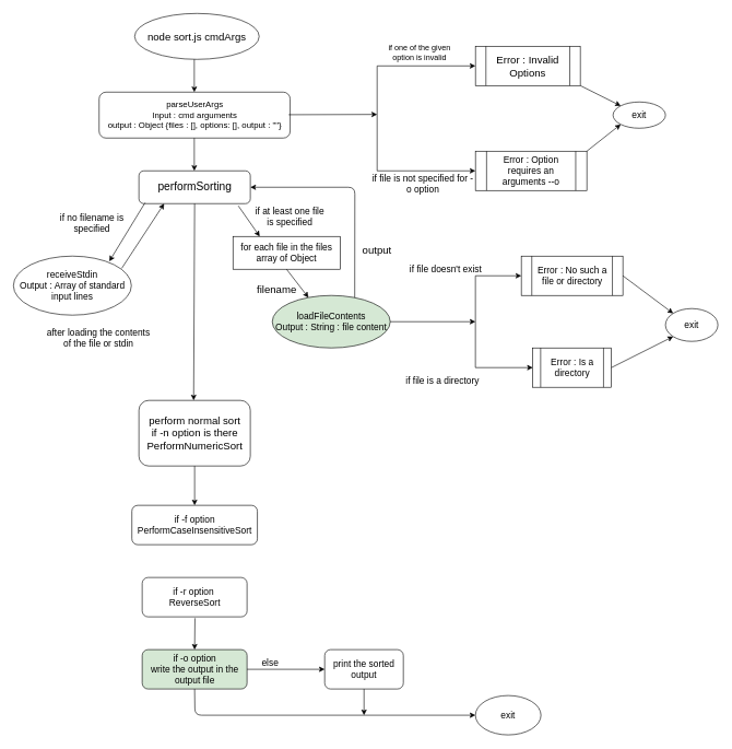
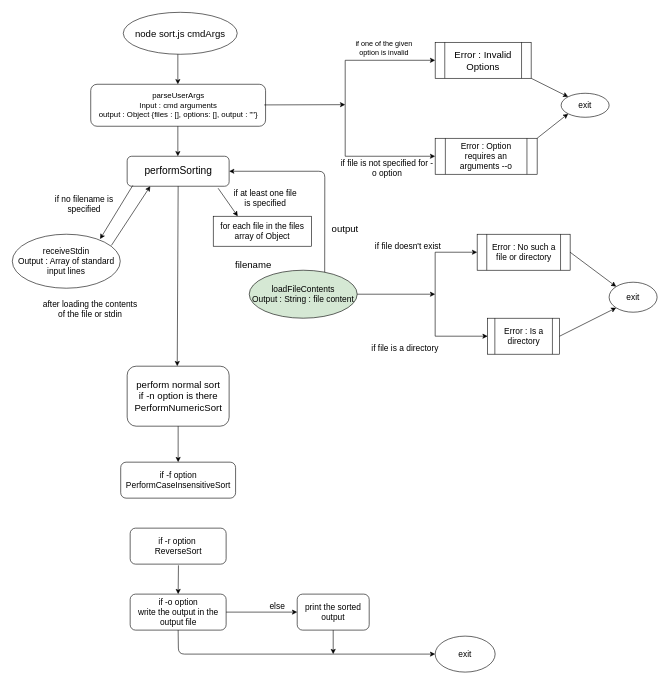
  <mxCell id="0" />
  <mxCell id="1" parent="0" />
  <mxCell id="2" value="node sort.js cmdArgs" style="ellipse;whiteSpace=wrap;html=1;fontSize=16;" vertex="1" parent="1"><mxGeometry x="205" y="20" width="190" height="70" as="geometry" /></mxCell>
  <mxCell id="3" value="" style="endArrow=classic;html=1;fontSize=16;" edge="1" parent="1"><mxGeometry width="50" height="50" relative="1" as="geometry"><mxPoint x="296" y="90" as="sourcePoint" /><mxPoint x="296" y="140" as="targetPoint" /></mxGeometry></mxCell>
  <mxCell id="4" value="parseUserArgs&lt;br style=&quot;font-size: 13px;&quot;&gt;Input : cmd arguments&lt;br style=&quot;font-size: 13px;&quot;&gt;output : Object {files : [], options: [], output : &quot;&quot;}" style="rounded=1;whiteSpace=wrap;html=1;fontSize=13;" vertex="1" parent="1"><mxGeometry x="150.75" y="140" width="291.5" height="70" as="geometry" /></mxCell>
  <mxCell id="5" value="Error : Invalid Options" style="shape=process;whiteSpace=wrap;html=1;backgroundOutline=1;fontSize=16;" vertex="1" parent="1"><mxGeometry x="725" y="70" width="160" height="60" as="geometry" /></mxCell>
  <mxCell id="6" value="if one of the given option is invalid" style="text;html=1;strokeColor=none;fillColor=none;align=center;verticalAlign=middle;whiteSpace=wrap;rounded=0;fontSize=12;" vertex="1" parent="1"><mxGeometry x="575" y="70" width="130" height="20" as="geometry" /></mxCell>
  <mxCell id="7" value="" style="endArrow=classic;html=1;fontSize=12;" edge="1" parent="1"><mxGeometry width="50" height="50" relative="1" as="geometry"><mxPoint x="440" y="174.41" as="sourcePoint" /><mxPoint x="575" y="174" as="targetPoint" /></mxGeometry></mxCell>
  <mxCell id="8" value="" style="endArrow=classic;html=1;fontSize=12;" edge="1" parent="1"><mxGeometry width="50" height="50" relative="1" as="geometry"><mxPoint x="296" y="210" as="sourcePoint" /><mxPoint x="296" y="260" as="targetPoint" /></mxGeometry></mxCell>
  <mxCell id="9" value="performSorting" style="rounded=1;whiteSpace=wrap;html=1;fontSize=17;" vertex="1" parent="1"><mxGeometry x="211.5" y="260" width="170" height="50" as="geometry" /></mxCell>
  <mxCell id="10" value="Error : No such a file or directory" style="shape=process;whiteSpace=wrap;html=1;backgroundOutline=1;fontSize=14;" vertex="1" parent="1"><mxGeometry x="795" y="390" width="155" height="60" as="geometry" /></mxCell>
  <mxCell id="11" value="Error : Is a directory" style="shape=process;whiteSpace=wrap;html=1;backgroundOutline=1;fontSize=14;" vertex="1" parent="1"><mxGeometry x="812.5" y="530" width="120" height="60" as="geometry" /></mxCell>
  <mxCell id="12" value="if file doesn't exist" style="text;html=1;strokeColor=none;fillColor=none;align=center;verticalAlign=middle;whiteSpace=wrap;rounded=0;fontSize=14;" vertex="1" parent="1"><mxGeometry x="605" y="400" width="150" height="20" as="geometry" /></mxCell>
  <mxCell id="13" value="if file is a directory" style="text;html=1;strokeColor=none;fillColor=none;align=center;verticalAlign=middle;whiteSpace=wrap;rounded=0;fontSize=14;" vertex="1" parent="1"><mxGeometry x="615" y="570" width="120" height="20" as="geometry" /></mxCell>
  <mxCell id="14" value="receiveStdin&lt;br&gt;Output : Array of standard input lines" style="ellipse;whiteSpace=wrap;html=1;fontSize=14;" vertex="1" parent="1"><mxGeometry x="20" y="390" width="180" height="90" as="geometry" /></mxCell>
  <mxCell id="15" value="if no filename is specified" style="text;html=1;strokeColor=none;fillColor=none;align=center;verticalAlign=middle;whiteSpace=wrap;rounded=0;fontSize=14;" vertex="1" parent="1"><mxGeometry x="80" y="330" width="120" height="20" as="geometry" /></mxCell>
  <mxCell id="16" value="" style="endArrow=classic;html=1;fontSize=14;exitX=0.918;exitY=0.207;exitDx=0;exitDy=0;exitPerimeter=0;" edge="1" parent="1" source="14"><mxGeometry width="50" height="50" relative="1" as="geometry"><mxPoint x="200" y="360" as="sourcePoint" /><mxPoint x="250" y="310" as="targetPoint" /></mxGeometry></mxCell>
  <mxCell id="17" value="" style="endArrow=classic;html=1;fontSize=14;exitX=0.055;exitY=0.972;exitDx=0;exitDy=0;entryX=0.813;entryY=0.089;entryDx=0;entryDy=0;entryPerimeter=0;exitPerimeter=0;" edge="1" parent="1" source="9" target="14"><mxGeometry width="50" height="50" relative="1" as="geometry"><mxPoint x="235" y="390" as="sourcePoint" /><mxPoint x="285" y="340" as="targetPoint" /></mxGeometry></mxCell>
  <mxCell id="18" value="loadFileContents&lt;br&gt;Output : String : file content" style="ellipse;whiteSpace=wrap;html=1;fontSize=14;fillColor=#d5e8d4;" vertex="1" parent="1"><mxGeometry x="415" y="450" width="180" height="80" as="geometry" /></mxCell>
  <mxCell id="19" value="for each file in the files array of Object" style="rounded=0;whiteSpace=wrap;html=1;fontSize=14;" vertex="1" parent="1"><mxGeometry x="355" y="360" width="163.5" height="50" as="geometry" /></mxCell>
  <mxCell id="20" value="" style="endArrow=classic;html=1;fontSize=14;exitX=0.892;exitY=1.066;exitDx=0;exitDy=0;exitPerimeter=0;entryX=0.25;entryY=0;entryDx=0;entryDy=0;" edge="1" parent="1" source="9" target="19"><mxGeometry width="50" height="50" relative="1" as="geometry"><mxPoint x="-85" y="680" as="sourcePoint" /><mxPoint x="-35" y="630" as="targetPoint" /></mxGeometry></mxCell>
- <mxCell id="21" value="" style="endArrow=classic;html=1;fontSize=14;exitX=0.5;exitY=1;exitDx=0;exitDy=0;entryX=0.307;entryY=0.041;entryDx=0;entryDy=0;entryPerimeter=0;" edge="1" parent="1" source="19" target="18"><mxGeometry width="50" height="50" relative="1" as="geometry"><mxPoint x="-85" y="680" as="sourcePoint" /><mxPoint x="-35" y="630" as="targetPoint" /></mxGeometry></mxCell>
  <mxCell id="22" value="if at least one file is specified" style="text;html=1;strokeColor=none;fillColor=none;align=center;verticalAlign=middle;whiteSpace=wrap;rounded=0;fontSize=14;" vertex="1" parent="1"><mxGeometry x="381.5" y="320" width="120" height="20" as="geometry" /></mxCell>
  <mxCell id="23" value="" style="endArrow=classic;html=1;fontSize=14;entryX=0;entryY=0.5;entryDx=0;entryDy=0;" edge="1" parent="1" target="10"><mxGeometry width="50" height="50" relative="1" as="geometry"><mxPoint x="725" y="420" as="sourcePoint" /><mxPoint x="-35" y="630" as="targetPoint" /></mxGeometry></mxCell>
  <mxCell id="24" value="" style="endArrow=classic;html=1;fontSize=14;entryX=0;entryY=0.5;entryDx=0;entryDy=0;" edge="1" parent="1" target="11"><mxGeometry width="50" height="50" relative="1" as="geometry"><mxPoint x="725" y="560" as="sourcePoint" /><mxPoint x="-35" y="680" as="targetPoint" /></mxGeometry></mxCell>
  <mxCell id="25" value="exit" style="ellipse;whiteSpace=wrap;html=1;fontSize=14;" vertex="1" parent="1"><mxGeometry x="935" y="155" width="80" height="40" as="geometry" /></mxCell>
  <mxCell id="26" value="" style="endArrow=classic;html=1;fontSize=14;exitX=0.5;exitY=1;exitDx=0;exitDy=0;" edge="1" parent="1" source="9"><mxGeometry width="50" height="50" relative="1" as="geometry"><mxPoint x="15" y="620" as="sourcePoint" /><mxPoint x="295" y="610" as="targetPoint" /></mxGeometry></mxCell>
  <mxCell id="27" value="" style="endArrow=classic;html=1;fontSize=14;exitX=0.699;exitY=0.041;exitDx=0;exitDy=0;exitPerimeter=0;entryX=1;entryY=0.5;entryDx=0;entryDy=0;" edge="1" parent="1" source="18" target="9"><mxGeometry width="50" height="50" relative="1" as="geometry"><mxPoint x="468.5" y="680" as="sourcePoint" /><mxPoint x="518.5" y="630" as="targetPoint" /><Array as="points"><mxPoint x="541" y="285" /></Array></mxGeometry></mxCell>
  <mxCell id="28" value="after loading the contents of the file or stdin" style="text;html=1;strokeColor=none;fillColor=none;align=center;verticalAlign=middle;whiteSpace=wrap;rounded=0;fontSize=14;" vertex="1" parent="1"><mxGeometry x="70" y="505" width="160" height="20" as="geometry" /></mxCell>
  <mxCell id="29" value="perform normal sort &lt;br style=&quot;font-size: 16px;&quot;&gt;if -n option is there&lt;br style=&quot;font-size: 16px;&quot;&gt;PerformNumericSort" style="rounded=1;whiteSpace=wrap;html=1;fontSize=16;" vertex="1" parent="1"><mxGeometry x="211.5" y="610" width="170" height="100" as="geometry" /></mxCell>
  <mxCell id="30" value="if -f option&lt;br&gt;PerformCaseInsensitiveSort" style="rounded=1;whiteSpace=wrap;html=1;fontSize=14;" vertex="1" parent="1"><mxGeometry x="200.75" y="770" width="191.5" height="60" as="geometry" /></mxCell>
  <mxCell id="31" value="" style="endArrow=classic;html=1;fontSize=14;exitX=0.5;exitY=1;exitDx=0;exitDy=0;entryX=0.5;entryY=0;entryDx=0;entryDy=0;" edge="1" parent="1" source="29" target="30"><mxGeometry width="50" height="50" relative="1" as="geometry"><mxPoint x="25" y="970" as="sourcePoint" /><mxPoint x="75" y="990" as="targetPoint" /></mxGeometry></mxCell>
  <mxCell id="32" value="if -r option&amp;nbsp;&lt;br&gt;ReverseSort" style="rounded=1;whiteSpace=wrap;html=1;fontSize=14;" vertex="1" parent="1"><mxGeometry x="216.5" y="880" width="160" height="60" as="geometry" /></mxCell>
- <mxCell id="33" value="if -o option&lt;br&gt;write the output in the output file" style="rounded=1;whiteSpace=wrap;html=1;fontSize=14;fillColor=#d5e8d4;" vertex="1" parent="1"><mxGeometry x="216.5" y="990" width="160" height="60" as="geometry" /></mxCell>
+ <mxCell id="33" value="if -o option&lt;br&gt;write the output in the output file" style="rounded=1;whiteSpace=wrap;html=1;fontSize=14;" vertex="1" parent="1"><mxGeometry x="216.5" y="990" width="160" height="60" as="geometry" /></mxCell>
  <mxCell id="34" value="" style="endArrow=classic;html=1;fontSize=14;entryX=0.5;entryY=0;entryDx=0;entryDy=0;" edge="1" parent="1" target="33"><mxGeometry width="50" height="50" relative="1" as="geometry"><mxPoint x="297" y="942" as="sourcePoint" /><mxPoint x="75" y="1070" as="targetPoint" /></mxGeometry></mxCell>
  <mxCell id="35" value="" style="endArrow=classic;html=1;fontSize=14;exitX=1;exitY=0.5;exitDx=0;exitDy=0;" edge="1" parent="1" source="33"><mxGeometry width="50" height="50" relative="1" as="geometry"><mxPoint x="25" y="1120" as="sourcePoint" /><mxPoint x="495" y="1020" as="targetPoint" /></mxGeometry></mxCell>
- <mxCell id="36" value="else" style="text;html=1;strokeColor=none;fillColor=none;align=center;verticalAlign=middle;whiteSpace=wrap;rounded=0;fontSize=14;" vertex="1" parent="1"><mxGeometry x="392.25" y="1000" width="40" height="20" as="geometry" /></mxCell>
+ <mxCell id="36" value="else" style="text;html=1;strokeColor=none;fillColor=none;align=center;verticalAlign=middle;whiteSpace=wrap;rounded=0;fontSize=14;" vertex="1" parent="1"><mxGeometry x="442.25" y="1000" width="40" height="20" as="geometry" /></mxCell>
  <mxCell id="37" value="print the sorted output" style="rounded=1;whiteSpace=wrap;html=1;fontSize=14;" vertex="1" parent="1"><mxGeometry x="495" y="990" width="120" height="60" as="geometry" /></mxCell>
  <mxCell id="38" value="" style="endArrow=classic;html=1;fontSize=14;exitX=0.5;exitY=1;exitDx=0;exitDy=0;" edge="1" parent="1" source="33"><mxGeometry width="50" height="50" relative="1" as="geometry"><mxPoint x="25" y="1120" as="sourcePoint" /><mxPoint x="725" y="1090" as="targetPoint" /><Array as="points"><mxPoint x="297" y="1090" /></Array></mxGeometry></mxCell>
  <mxCell id="39" value="" style="endArrow=classic;html=1;fontSize=14;exitX=0.5;exitY=1;exitDx=0;exitDy=0;" edge="1" parent="1" source="37"><mxGeometry width="50" height="50" relative="1" as="geometry"><mxPoint x="25" y="1170" as="sourcePoint" /><mxPoint x="555" y="1090" as="targetPoint" /></mxGeometry></mxCell>
  <mxCell id="40" value="exit" style="ellipse;whiteSpace=wrap;html=1;fontSize=14;" vertex="1" parent="1"><mxGeometry x="725" y="1060" width="100" height="60" as="geometry" /></mxCell>
  <mxCell id="41" value="" style="endArrow=none;html=1;fontSize=14;" edge="1" parent="1"><mxGeometry width="50" height="50" relative="1" as="geometry"><mxPoint x="725" y="560" as="sourcePoint" /><mxPoint x="725" y="420" as="targetPoint" /></mxGeometry></mxCell>
  <mxCell id="42" value="" style="endArrow=classic;html=1;fontSize=14;exitX=1;exitY=0.5;exitDx=0;exitDy=0;" edge="1" parent="1" source="18"><mxGeometry width="50" height="50" relative="1" as="geometry"><mxPoint x="575" y="700" as="sourcePoint" /><mxPoint x="725" y="490" as="targetPoint" /></mxGeometry></mxCell>
  <mxCell id="43" value="exit" style="ellipse;whiteSpace=wrap;html=1;fontSize=14;" vertex="1" parent="1"><mxGeometry x="1015" y="470" width="80" height="50" as="geometry" /></mxCell>
  <mxCell id="44" value="" style="endArrow=classic;html=1;fontSize=14;exitX=1;exitY=0.5;exitDx=0;exitDy=0;entryX=0;entryY=0;entryDx=0;entryDy=0;" edge="1" parent="1" source="10" target="43"><mxGeometry width="50" height="50" relative="1" as="geometry"><mxPoint x="985" y="450" as="sourcePoint" /><mxPoint x="1035" y="400" as="targetPoint" /></mxGeometry></mxCell>
  <mxCell id="45" value="" style="endArrow=classic;html=1;fontSize=14;exitX=1;exitY=0.5;exitDx=0;exitDy=0;entryX=0;entryY=1;entryDx=0;entryDy=0;" edge="1" parent="1" source="11" target="43"><mxGeometry width="50" height="50" relative="1" as="geometry"><mxPoint x="932.5" y="690" as="sourcePoint" /><mxPoint x="982.5" y="640" as="targetPoint" /></mxGeometry></mxCell>
  <mxCell id="46" value="Error : Option requires an arguments --o" style="shape=process;whiteSpace=wrap;html=1;backgroundOutline=1;fontSize=14;" vertex="1" parent="1"><mxGeometry x="725" y="230" width="170" height="60" as="geometry" /></mxCell>
  <mxCell id="47" value="" style="endArrow=none;html=1;fontSize=14;" edge="1" parent="1"><mxGeometry width="50" height="50" relative="1" as="geometry"><mxPoint x="575" y="260" as="sourcePoint" /><mxPoint x="575" y="100" as="targetPoint" /></mxGeometry></mxCell>
  <mxCell id="48" value="" style="endArrow=classic;html=1;fontSize=14;entryX=0;entryY=0.5;entryDx=0;entryDy=0;" edge="1" parent="1" target="5"><mxGeometry width="50" height="50" relative="1" as="geometry"><mxPoint x="575" y="100" as="sourcePoint" /><mxPoint x="615" y="600" as="targetPoint" /></mxGeometry></mxCell>
  <mxCell id="49" value="" style="endArrow=classic;html=1;fontSize=14;entryX=0;entryY=0.5;entryDx=0;entryDy=0;" edge="1" parent="1" target="46"><mxGeometry width="50" height="50" relative="1" as="geometry"><mxPoint x="575" y="260" as="sourcePoint" /><mxPoint x="580" y="530" as="targetPoint" /></mxGeometry></mxCell>
  <mxCell id="50" value="if file is not specified for -o option" style="text;html=1;strokeColor=none;fillColor=none;align=center;verticalAlign=middle;whiteSpace=wrap;rounded=0;fontSize=14;" vertex="1" parent="1"><mxGeometry x="565" y="270" width="160" height="20" as="geometry" /></mxCell>
  <mxCell id="51" value="" style="endArrow=classic;html=1;fontSize=14;entryX=0;entryY=1;entryDx=0;entryDy=0;exitX=1;exitY=0;exitDx=0;exitDy=0;" edge="1" parent="1" source="46" target="25"><mxGeometry width="50" height="50" relative="1" as="geometry"><mxPoint x="605" y="680" as="sourcePoint" /><mxPoint x="655" y="630" as="targetPoint" /></mxGeometry></mxCell>
  <mxCell id="52" value="" style="endArrow=classic;html=1;fontSize=14;entryX=0;entryY=0;entryDx=0;entryDy=0;exitX=1;exitY=1;exitDx=0;exitDy=0;" edge="1" parent="1" source="5" target="25"><mxGeometry width="50" height="50" relative="1" as="geometry"><mxPoint x="545" y="605" as="sourcePoint" /><mxPoint x="595" y="555" as="targetPoint" /></mxGeometry></mxCell>
  <mxCell id="53" value="filename" style="text;html=1;strokeColor=none;fillColor=none;align=center;verticalAlign=middle;whiteSpace=wrap;rounded=0;fontSize=16;" vertex="1" parent="1"><mxGeometry x="402.25" y="430" width="40" height="20" as="geometry" /></mxCell>
  <mxCell id="54" value="output" style="text;html=1;strokeColor=none;fillColor=none;align=center;verticalAlign=middle;whiteSpace=wrap;rounded=0;fontSize=16;" vertex="1" parent="1"><mxGeometry x="555" y="370" width="40" height="20" as="geometry" /></mxCell>
